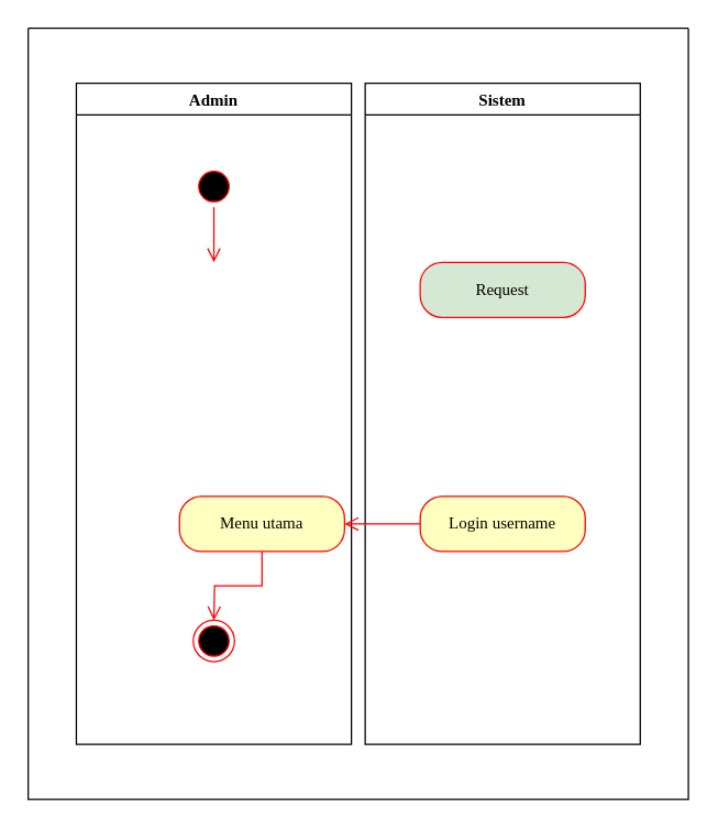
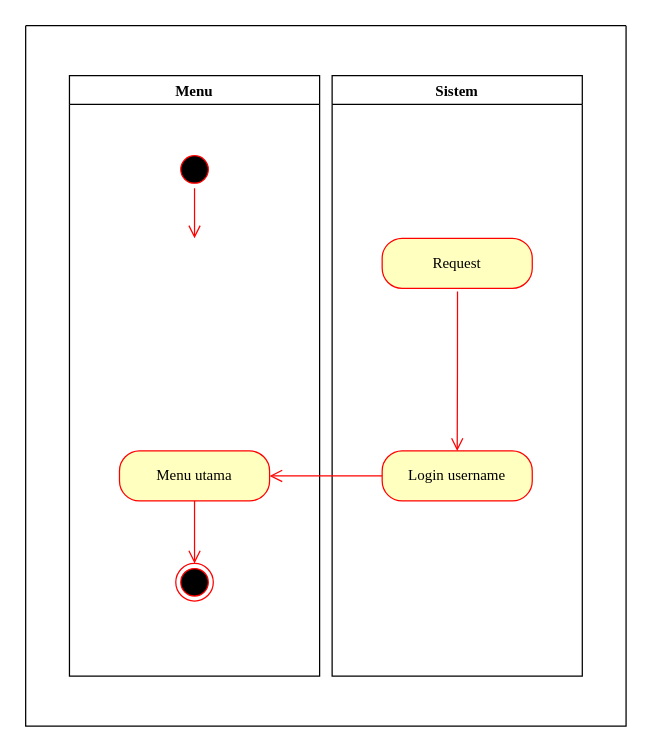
  <mxCell id="0" />
  <mxCell id="1" parent="0" />
  <mxCell id="2" value="" style="swimlane;startSize=0;" vertex="1" parent="1"><mxGeometry x="20" y="20" width="480" height="560" as="geometry" /></mxCell>
- <mxCell id="3" value="Admin" style="swimlane;fontFamily=Times New Roman;" vertex="1" parent="2"><mxGeometry x="35" y="40" width="200" height="480" as="geometry" /></mxCell>
+ <mxCell id="3" value="Menu" style="swimlane;fontFamily=Times New Roman;" vertex="1" parent="2"><mxGeometry x="35" y="40" width="200" height="480" as="geometry" /></mxCell>
  <mxCell id="4" value="" style="ellipse;html=1;shape=startState;fillColor=#000000;strokeColor=#ff0000;fontFamily=Times New Roman;" vertex="1" parent="3"><mxGeometry x="85" y="60" width="30" height="30" as="geometry" /></mxCell>
  <mxCell id="5" value="" style="edgeStyle=orthogonalEdgeStyle;html=1;verticalAlign=bottom;endArrow=open;endSize=8;strokeColor=#ff0000;rounded=0;fontFamily=Times New Roman;" edge="1" parent="3" source="4"><mxGeometry relative="1" as="geometry"><mxPoint x="100" y="130" as="targetPoint" /></mxGeometry></mxCell>
- <mxCell id="6" value="Menu utama" style="rounded=1;whiteSpace=wrap;html=1;arcSize=40;fontColor=#000000;fillColor=#ffffc0;strokeColor=#ff0000;fontFamily=Times New Roman;" vertex="1" parent="3"><mxGeometry x="75" y="300" width="120" height="40" as="geometry" /></mxCell>
+ <mxCell id="6" value="Menu utama" style="rounded=1;whiteSpace=wrap;html=1;arcSize=40;fontColor=#000000;fillColor=#ffffc0;strokeColor=#ff0000;fontFamily=Times New Roman;" vertex="1" parent="3"><mxGeometry x="40" y="300" width="120" height="40" as="geometry" /></mxCell>
  <mxCell id="7" value="" style="edgeStyle=orthogonalEdgeStyle;html=1;verticalAlign=bottom;endArrow=open;endSize=8;strokeColor=#ff0000;rounded=0;fontFamily=Times New Roman;" edge="1" parent="3" source="6"><mxGeometry relative="1" as="geometry"><mxPoint x="100" y="390" as="targetPoint" /></mxGeometry></mxCell>
  <mxCell id="8" value="" style="ellipse;html=1;shape=endState;fillColor=#000000;strokeColor=#ff0000;fontFamily=Times New Roman;" vertex="1" parent="3"><mxGeometry x="85" y="390" width="30" height="30" as="geometry" /></mxCell>
  <mxCell id="9" value="Sistem" style="swimlane;fontFamily=Times New Roman;" vertex="1" parent="2"><mxGeometry x="245" y="40" width="200" height="480" as="geometry" /></mxCell>
- <mxCell id="10" value="Request" style="rounded=1;whiteSpace=wrap;html=1;arcSize=40;fontColor=#000000;fillColor=#d5e8d4;strokeColor=#ff0000;fontFamily=Times New Roman;" vertex="1" parent="9"><mxGeometry x="40" y="130" width="120" height="40" as="geometry" /></mxCell>
+ <mxCell id="10" value="Request" style="rounded=1;whiteSpace=wrap;html=1;arcSize=40;fontColor=#000000;fillColor=#ffffc0;strokeColor=#ff0000;fontFamily=Times New Roman;" vertex="1" parent="9"><mxGeometry x="40" y="130" width="120" height="40" as="geometry" /></mxCell>
  <mxCell id="11" value="Login username" style="rounded=1;whiteSpace=wrap;html=1;arcSize=40;fontColor=#000000;fillColor=#ffffc0;strokeColor=#ff0000;fontFamily=Times New Roman;" vertex="1" parent="9"><mxGeometry x="40" y="300" width="120" height="40" as="geometry" /></mxCell>
+ <mxCell id="12" value="" style="edgeStyle=orthogonalEdgeStyle;html=1;verticalAlign=bottom;endArrow=open;endSize=8;strokeColor=#ff0000;rounded=0;exitX=0.502;exitY=1.062;exitDx=0;exitDy=0;entryX=0.5;entryY=0;entryDx=0;entryDy=0;fontFamily=Times New Roman;exitPerimeter=0;" edge="1" parent="9" source="10" target="11"><mxGeometry relative="1" as="geometry"><mxPoint x="247.5" y="150" as="targetPoint" /></mxGeometry></mxCell>
  <mxCell id="13" value="" style="edgeStyle=orthogonalEdgeStyle;html=1;verticalAlign=bottom;endArrow=open;endSize=8;strokeColor=#ff0000;rounded=0;exitX=0;exitY=0.5;exitDx=0;exitDy=0;entryX=1;entryY=0.5;entryDx=0;entryDy=0;fontFamily=Times New Roman;" edge="1" parent="2" source="11" target="6"><mxGeometry relative="1" as="geometry"><mxPoint x="345" y="450" as="targetPoint" /></mxGeometry></mxCell>
